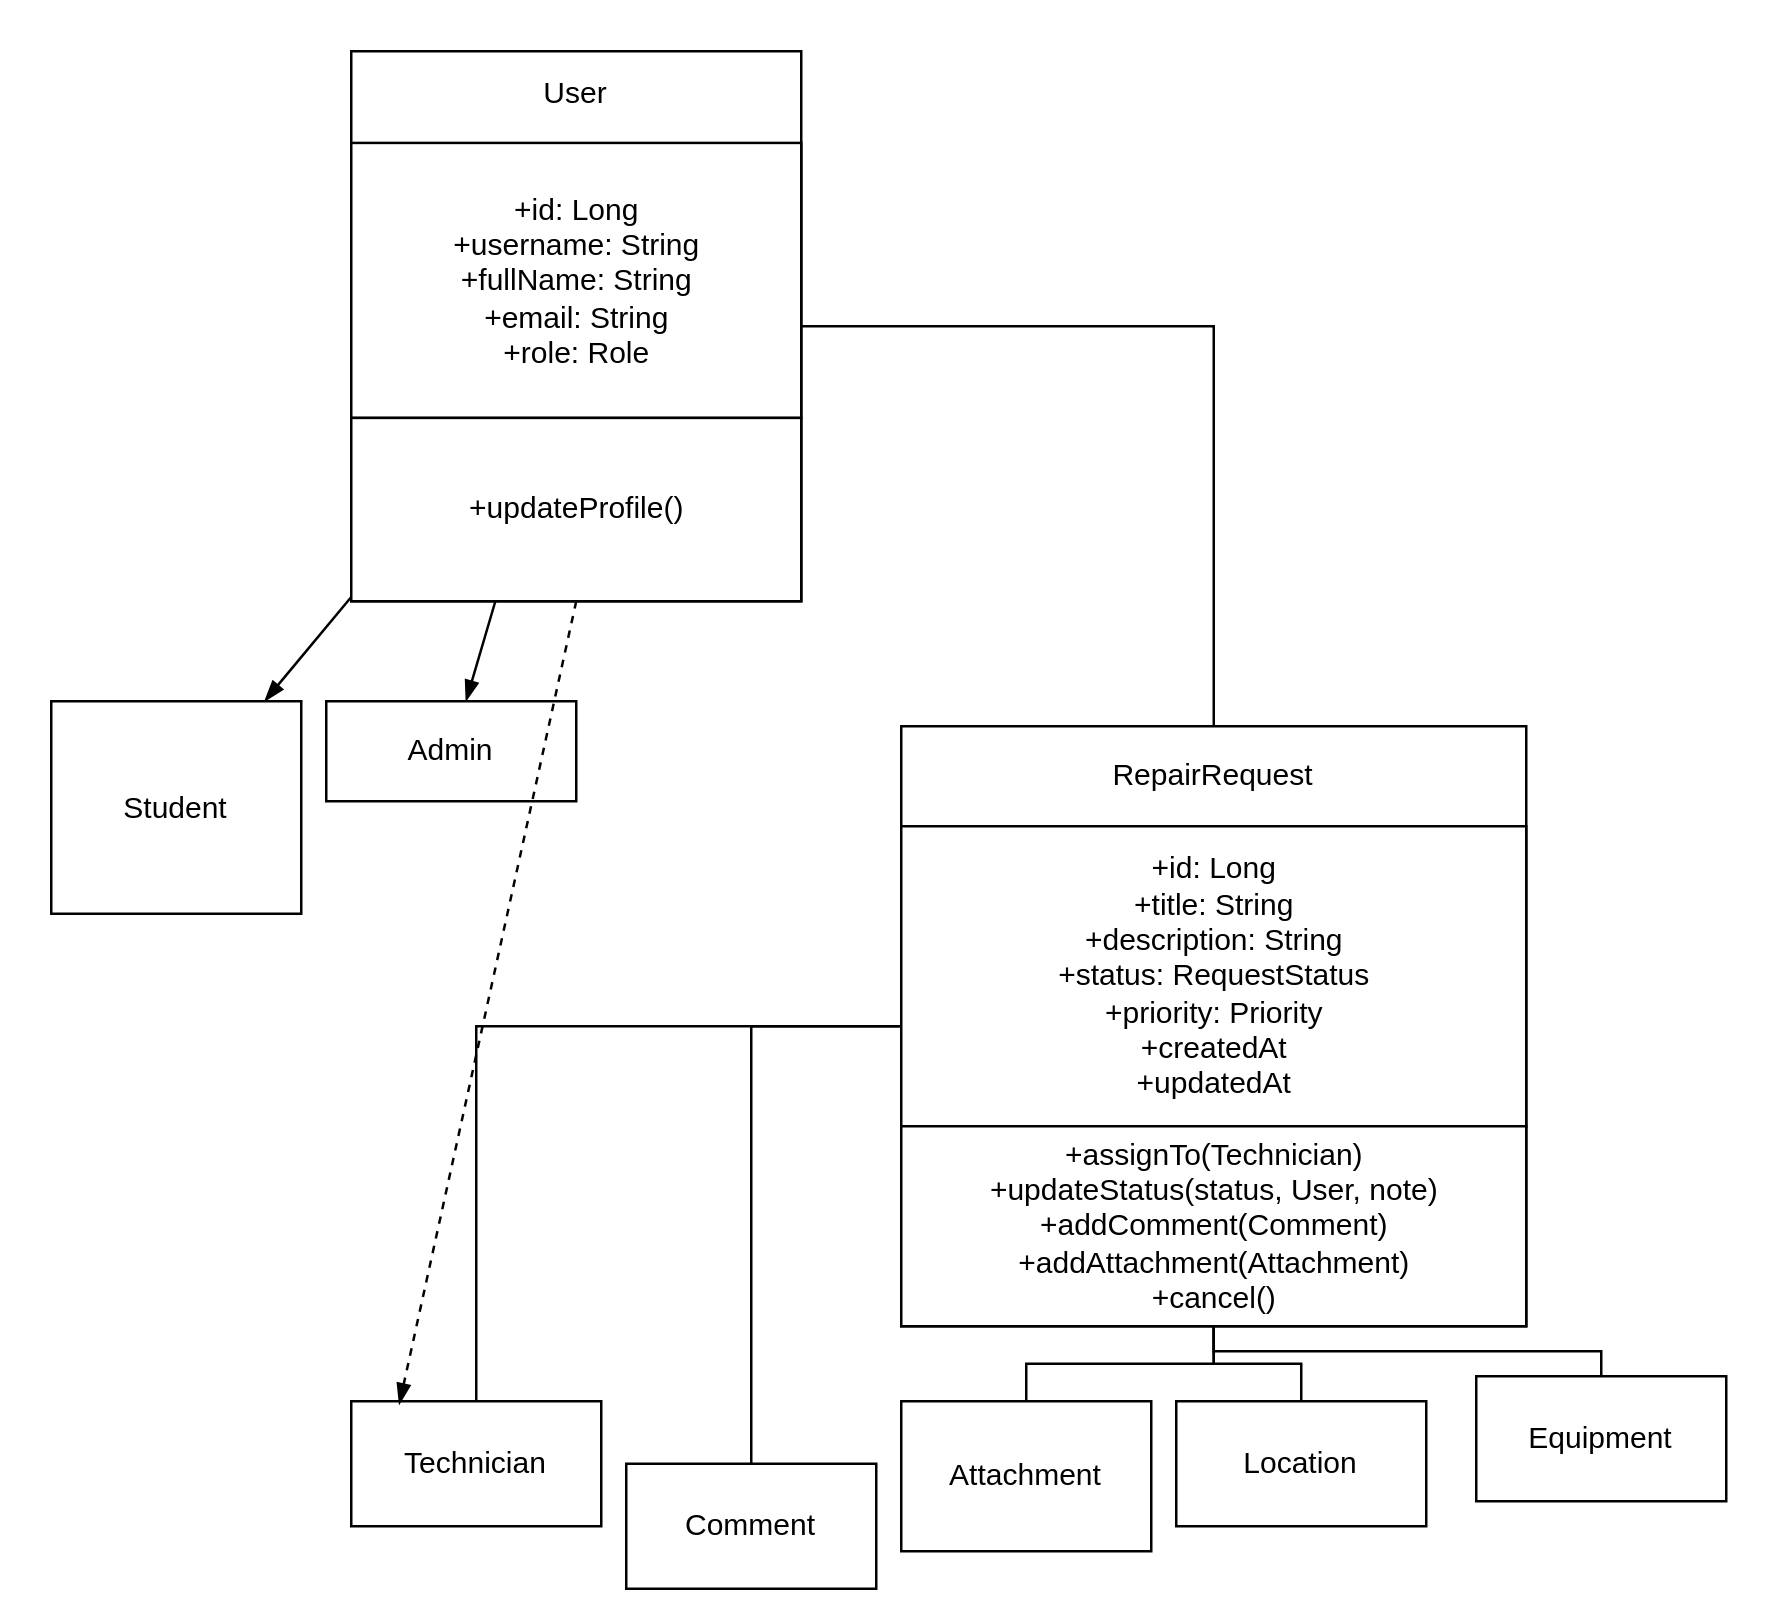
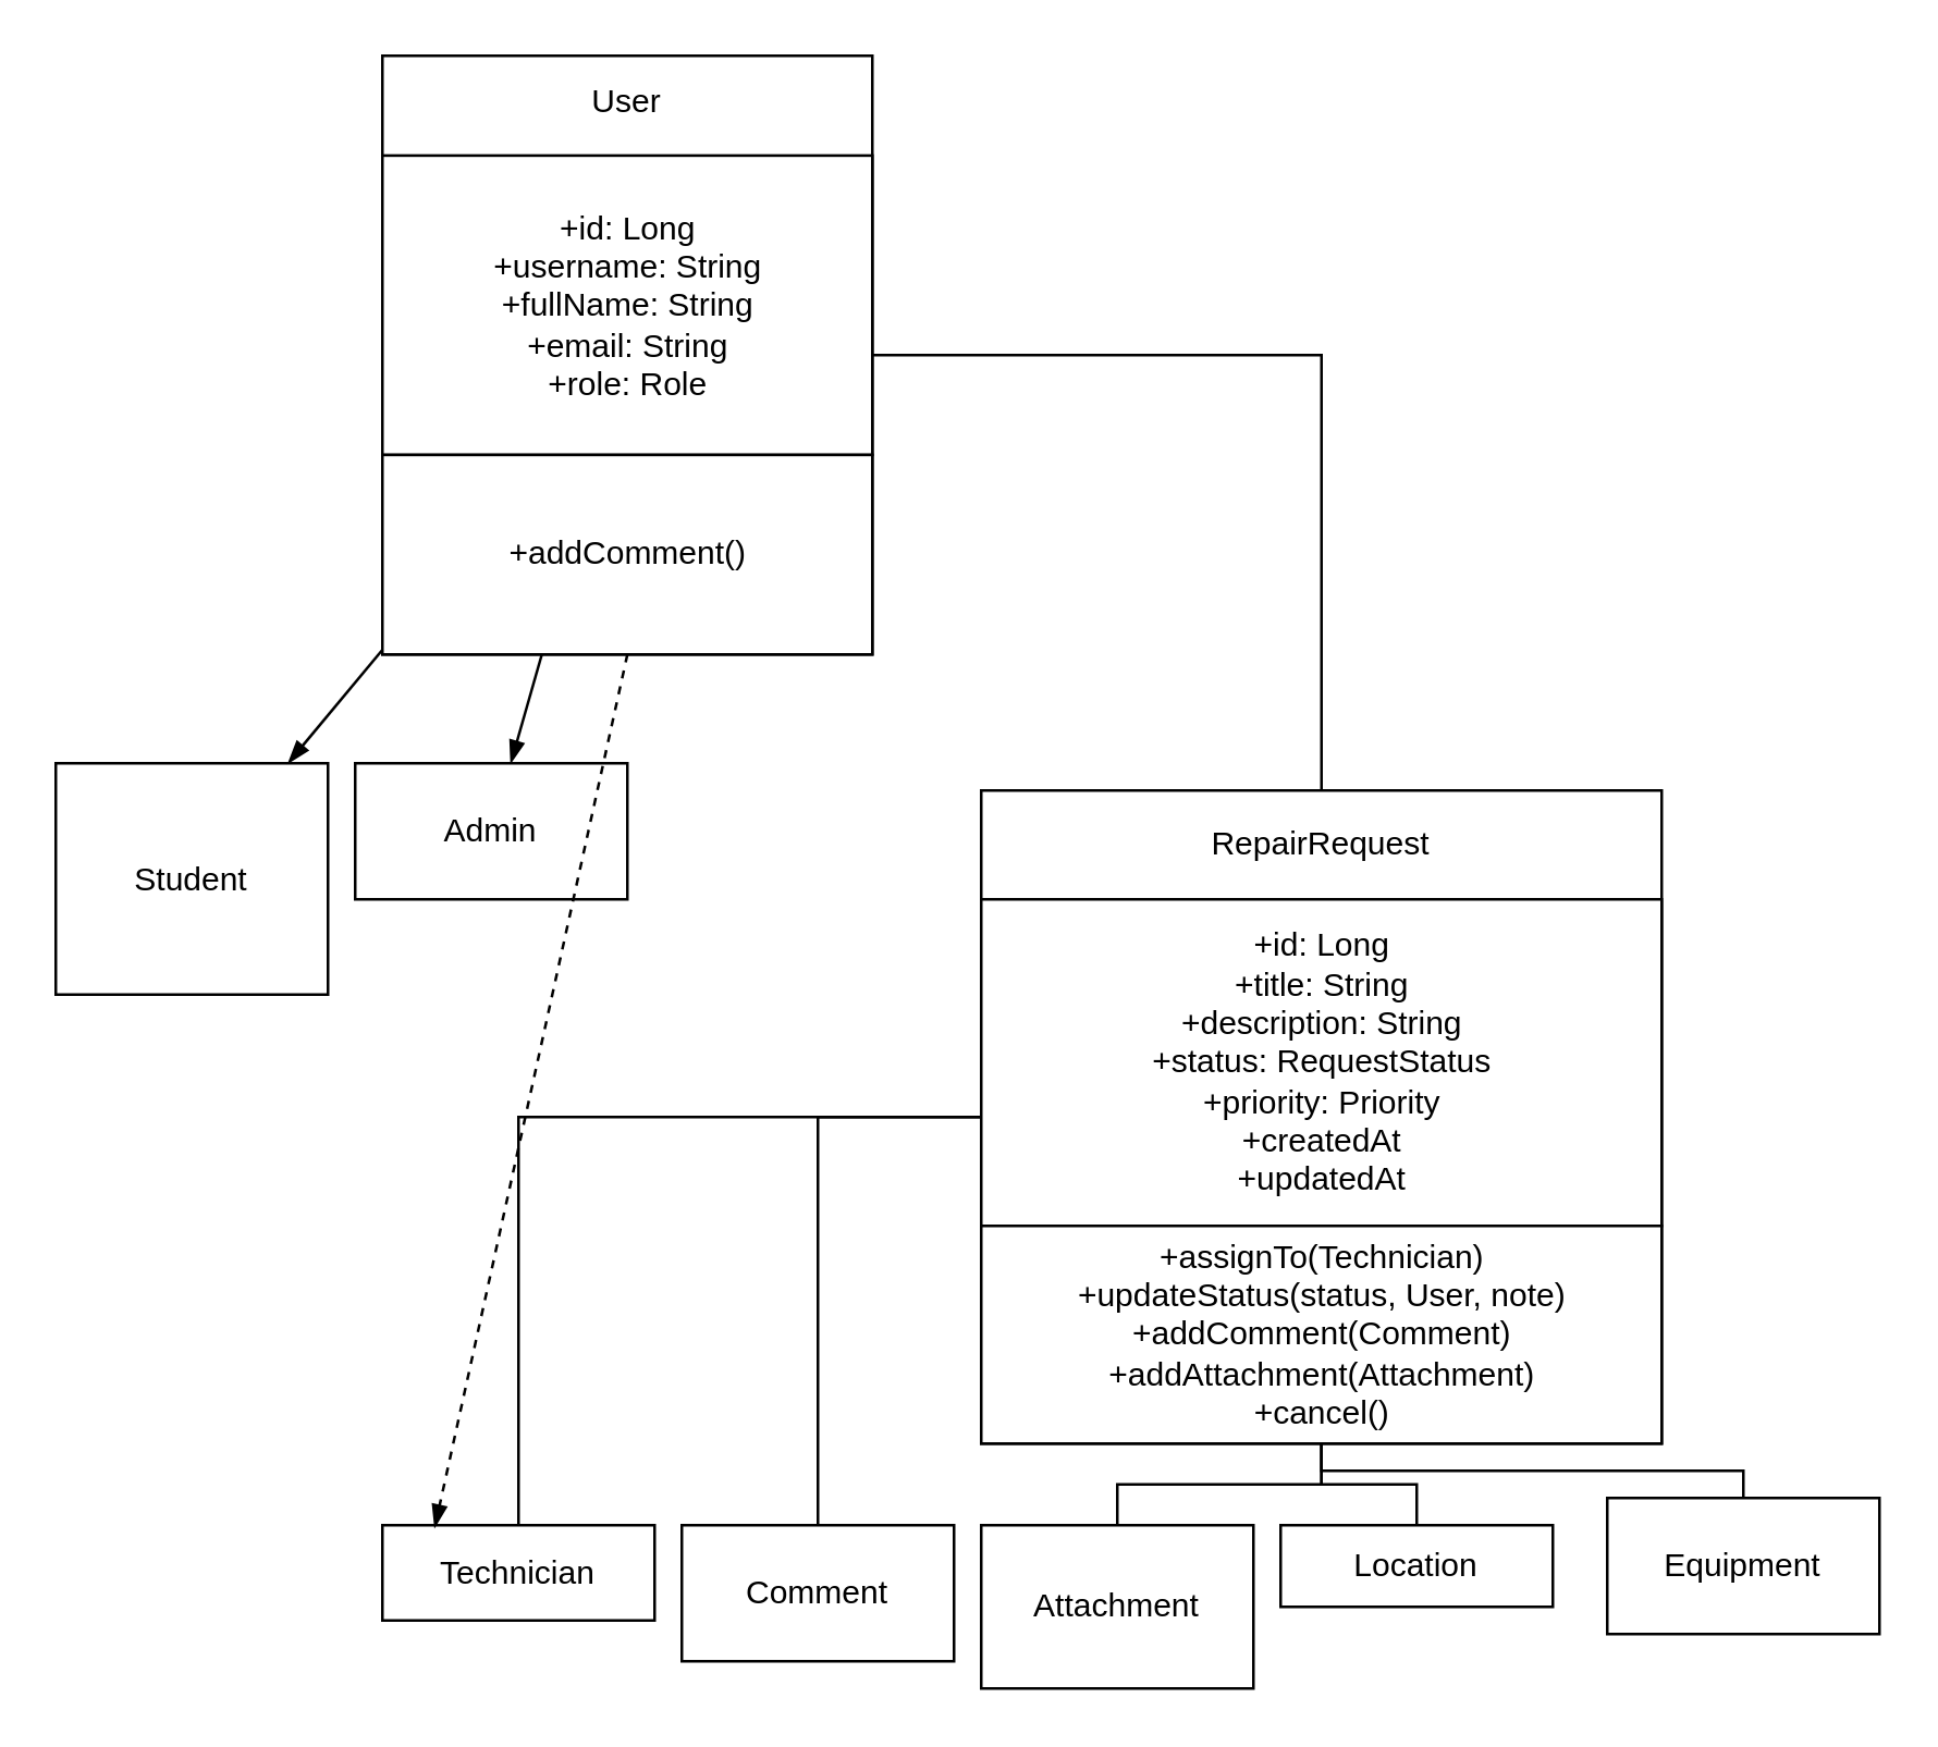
  <mxCell id="0" />
  <mxCell id="1" parent="0" />
  <mxCell id="2" value="&lt;div&gt;User&lt;/div&gt;&lt;div&gt;&lt;br&gt;&lt;/div&gt;&lt;div&gt;&lt;br&gt;&lt;/div&gt;&lt;div&gt;&lt;br&gt;&lt;/div&gt;&lt;div&gt;&lt;br&gt;&lt;/div&gt;&lt;div&gt;&lt;br&gt;&lt;/div&gt;&lt;div&gt;&lt;br&gt;&lt;/div&gt;&lt;div&gt;&lt;br&gt;&lt;/div&gt;&lt;div&gt;&lt;br&gt;&lt;/div&gt;&lt;div&gt;&lt;br&gt;&lt;/div&gt;&lt;div&gt;&lt;br&gt;&lt;/div&gt;&lt;div&gt;&lt;br&gt;&lt;/div&gt;&lt;div&gt;&lt;br&gt;&lt;/div&gt;&lt;div&gt;&lt;br&gt;&lt;/div&gt;" style="shape=umlClass;rounded=0;whiteSpace=wrap;html=1;" parent="1" vertex="1"><mxGeometry x="140" y="20" width="180" height="220" as="geometry" /></mxCell>
  <mxCell id="3" value="+id: Long&#10;+username: String&#10;+fullName: String&#10;+email: String&#10;+role: Role" style="shape=umlClassAttribute;html=1;" parent="2" vertex="1"><mxGeometry y="36.667" width="180" height="110" as="geometry" /></mxCell>
- <mxCell id="4" value="+updateProfile()" style="shape=umlClassMethod;html=1;" parent="2" vertex="1"><mxGeometry y="146.667" width="180" height="73.333" as="geometry" /></mxCell>
+ <mxCell id="4" value="+addComment()" style="shape=umlClassMethod;html=1;" parent="2" vertex="1"><mxGeometry y="146.667" width="180" height="73.333" as="geometry" /></mxCell>
  <mxCell id="5" value="Student" style="shape=umlClass;rounded=0;whiteSpace=wrap;html=1;" parent="1" vertex="1"><mxGeometry x="20" y="280" width="100" height="85" as="geometry" /></mxCell>
- <mxCell id="6" value="Technician" style="shape=umlClass;rounded=0;whiteSpace=wrap;html=1;" parent="1" vertex="1"><mxGeometry x="140" y="560" width="100" height="50" as="geometry" /></mxCell>
- <mxCell id="7" value="Admin" style="shape=umlClass;rounded=0;whiteSpace=wrap;html=1;" parent="1" vertex="1"><mxGeometry x="130" y="280" width="100" height="40" as="geometry" /></mxCell>
+ <mxCell id="6" value="Technician" style="shape=umlClass;rounded=0;whiteSpace=wrap;html=1;" parent="1" vertex="1"><mxGeometry x="140" y="560" width="100" height="35" as="geometry" /></mxCell>
+ <mxCell id="7" value="Admin" style="shape=umlClass;rounded=0;whiteSpace=wrap;html=1;" parent="1" vertex="1"><mxGeometry x="130" y="280" width="100" height="50" as="geometry" /></mxCell>
  <mxCell id="8" value="&lt;div&gt;RepairRequest&lt;/div&gt;&lt;div&gt;&lt;br&gt;&lt;/div&gt;&lt;div&gt;&lt;br&gt;&lt;/div&gt;&lt;div&gt;&lt;br&gt;&lt;/div&gt;&lt;div&gt;&lt;br&gt;&lt;/div&gt;&lt;div&gt;&lt;br&gt;&lt;/div&gt;&lt;div&gt;&lt;br&gt;&lt;/div&gt;&lt;div&gt;&lt;br&gt;&lt;/div&gt;&lt;div&gt;&lt;br&gt;&lt;/div&gt;&lt;div&gt;&lt;br&gt;&lt;/div&gt;&lt;div&gt;&lt;br&gt;&lt;/div&gt;&lt;div&gt;&lt;br&gt;&lt;/div&gt;&lt;div&gt;&lt;br&gt;&lt;/div&gt;&lt;div&gt;&lt;br&gt;&lt;/div&gt;&lt;div&gt;&lt;br&gt;&lt;/div&gt;" style="shape=umlClass;rounded=0;whiteSpace=wrap;html=1;" parent="1" vertex="1"><mxGeometry x="360" y="290" width="250" height="240" as="geometry" /></mxCell>
  <mxCell id="9" value="+id: Long&#10;+title: String&#10;+description: String&#10;+status: RequestStatus&#10;+priority: Priority&#10;+createdAt&#10;+updatedAt" style="shape=umlClassAttribute;html=1;" parent="8" vertex="1"><mxGeometry y="40.0" width="250" height="120" as="geometry" /></mxCell>
  <mxCell id="10" value="+assignTo(Technician)&#10;+updateStatus(status, User, note)&#10;+addComment(Comment)&#10;+addAttachment(Attachment)&#10;+cancel()" style="shape=umlClassMethod;html=1;" parent="8" vertex="1"><mxGeometry y="160.0" width="250" height="80.0" as="geometry" /></mxCell>
- <mxCell id="11" value="Comment" style="shape=umlClass;rounded=0;whiteSpace=wrap;html=1;" parent="1" vertex="1"><mxGeometry x="250" y="585" width="100" height="50" as="geometry" /></mxCell>
+ <mxCell id="11" value="Comment" style="shape=umlClass;rounded=0;whiteSpace=wrap;html=1;" parent="1" vertex="1"><mxGeometry x="250" y="560" width="100" height="50" as="geometry" /></mxCell>
  <mxCell id="12" value="Attachment" style="shape=umlClass;rounded=0;whiteSpace=wrap;html=1;" parent="1" vertex="1"><mxGeometry x="360" y="560" width="100" height="60" as="geometry" /></mxCell>
- <mxCell id="13" value="Location" style="shape=umlClass;rounded=0;whiteSpace=wrap;html=1;" parent="1" vertex="1"><mxGeometry x="470" y="560" width="100" height="50" as="geometry" /></mxCell>
+ <mxCell id="13" value="Location" style="shape=umlClass;rounded=0;whiteSpace=wrap;html=1;" parent="1" vertex="1"><mxGeometry x="470" y="560" width="100" height="30" as="geometry" /></mxCell>
  <mxCell id="14" value="Equipment" style="shape=umlClass;rounded=0;whiteSpace=wrap;html=1;" parent="1" vertex="1"><mxGeometry x="590" y="550" width="100" height="50" as="geometry" /></mxCell>
  <mxCell id="15" style="endArrow=blockThin;html=1;" parent="1" source="2" target="5" edge="1"><mxGeometry relative="1" as="geometry" /></mxCell>
  <mxCell id="16" style="endArrow=blockThin;html=1;exitX=0.5;exitY=1;exitDx=0;exitDy=0;entryX=0.192;entryY=0.025;entryDx=0;entryDy=0;entryPerimeter=0;dashed=1;" parent="1" source="4" target="6" edge="1"><mxGeometry relative="1" as="geometry"><mxPoint x="96" y="500" as="targetPoint" /></mxGeometry></mxCell>
  <mxCell id="17" style="endArrow=blockThin;html=1;" parent="1" source="2" target="7" edge="1"><mxGeometry relative="1" as="geometry" /></mxCell>
  <mxCell id="18" style="edgeStyle=orthogonalEdgeStyle;rounded=0;endArrow=none;html=1;" parent="1" source="2" target="8" edge="1"><mxGeometry relative="1" as="geometry" /></mxCell>
  <mxCell id="19" style="edgeStyle=orthogonalEdgeStyle;rounded=0;endArrow=none;html=1;" parent="1" source="8" target="6" edge="1"><mxGeometry relative="1" as="geometry" /></mxCell>
  <mxCell id="20" style="edgeStyle=orthogonalEdgeStyle;rounded=0;endArrow=none;html=1;" parent="1" source="8" target="11" edge="1"><mxGeometry relative="1" as="geometry" /></mxCell>
  <mxCell id="21" style="edgeStyle=orthogonalEdgeStyle;rounded=0;endArrow=none;html=1;" parent="1" source="8" target="12" edge="1"><mxGeometry relative="1" as="geometry" /></mxCell>
  <mxCell id="22" style="edgeStyle=orthogonalEdgeStyle;rounded=0;endArrow=none;html=1;" parent="1" source="8" target="13" edge="1"><mxGeometry relative="1" as="geometry" /></mxCell>
  <mxCell id="23" style="edgeStyle=orthogonalEdgeStyle;rounded=0;endArrow=none;html=1;" parent="1" source="8" target="14" edge="1"><mxGeometry relative="1" as="geometry" /></mxCell>
